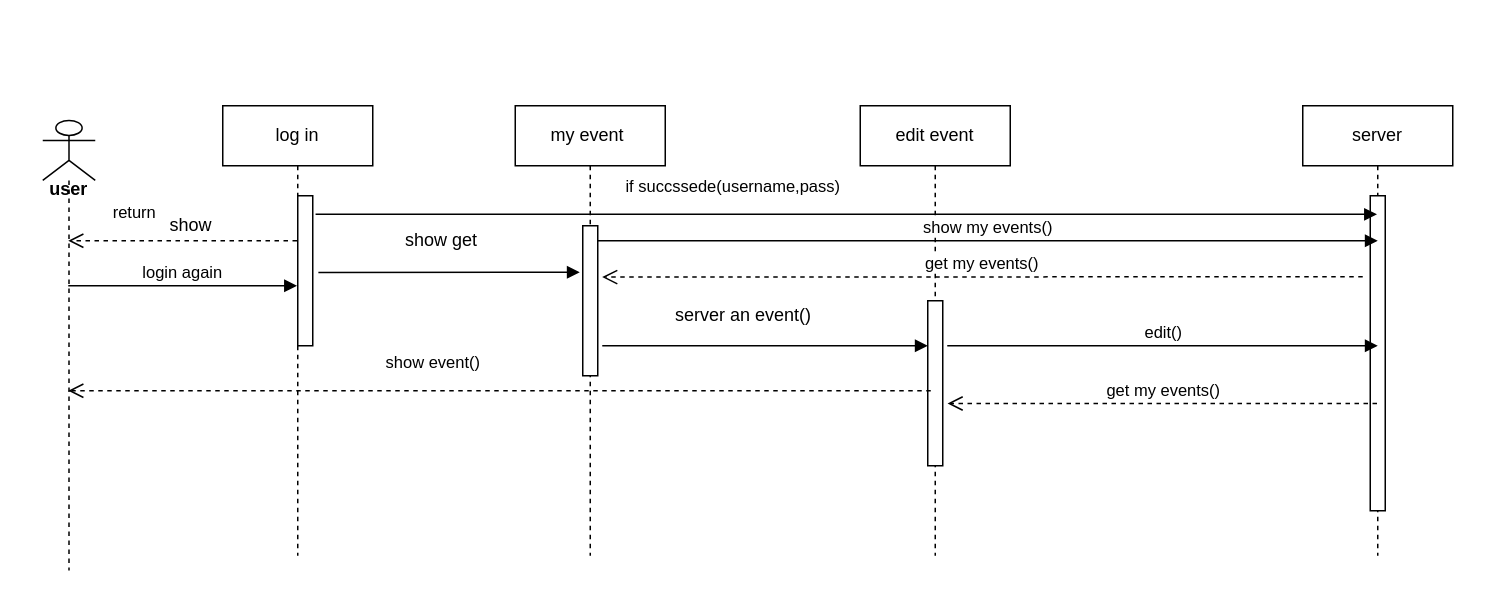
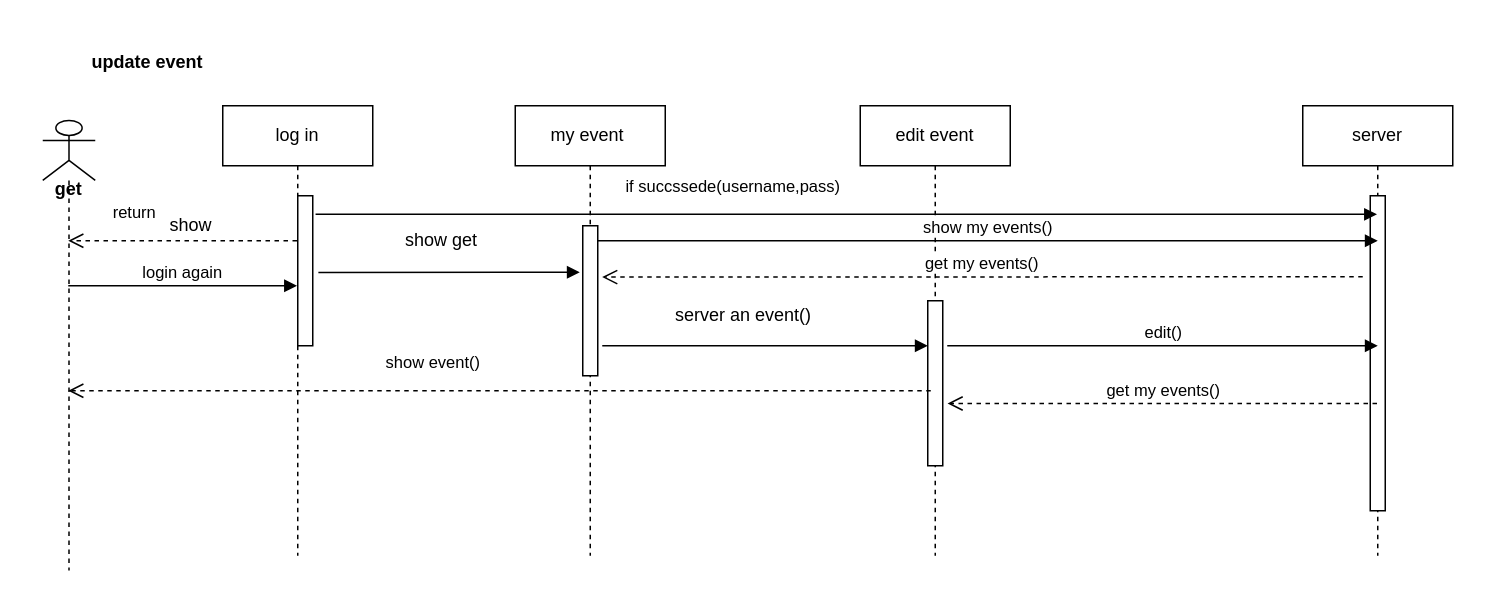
  <mxCell id="0" />
  <mxCell id="1" parent="0" />
  <mxCell id="2" value="edit event" style="shape=umlLifeline;perimeter=lifelinePerimeter;whiteSpace=wrap;html=1;container=1;collapsible=0;recursiveResize=0;outlineConnect=0;" vertex="1" parent="1"><mxGeometry x="573" y="70" width="100" height="300" as="geometry" /></mxCell>
  <mxCell id="3" value="" style="html=1;points=[];perimeter=orthogonalPerimeter;" vertex="1" parent="2"><mxGeometry x="45" y="130" width="10" height="110" as="geometry" /></mxCell>
  <mxCell id="4" value="server" style="shape=umlLifeline;perimeter=lifelinePerimeter;whiteSpace=wrap;html=1;container=1;collapsible=0;recursiveResize=0;outlineConnect=0;" vertex="1" parent="1"><mxGeometry x="868" y="70" width="100" height="300" as="geometry" /></mxCell>
  <mxCell id="5" value="" style="html=1;points=[];perimeter=orthogonalPerimeter;" vertex="1" parent="4"><mxGeometry x="45" y="60" width="10" height="210" as="geometry" /></mxCell>
  <mxCell id="6" value="" style="shape=umlLifeline;participant=umlActor;perimeter=lifelinePerimeter;whiteSpace=wrap;html=1;container=1;collapsible=0;recursiveResize=0;verticalAlign=top;spacingTop=36;labelBackgroundColor=#ffffff;outlineConnect=0;" vertex="1" parent="1"><mxGeometry x="28" y="79.8" width="35" height="300" as="geometry" /></mxCell>
- <mxCell id="7" value="user" style="text;align=center;fontStyle=1;verticalAlign=middle;spacingLeft=3;spacingRight=3;strokeColor=none;rotatable=0;points=[[0,0.5],[1,0.5]];portConstraint=eastwest;" vertex="1" parent="6"><mxGeometry x="-7.5" y="40.2" width="50" height="10" as="geometry" /></mxCell>
+ <mxCell id="7" value="get" style="text;align=center;fontStyle=1;verticalAlign=middle;spacingLeft=3;spacingRight=3;strokeColor=none;rotatable=0;points=[[0,0.5],[1,0.5]];portConstraint=eastwest;" vertex="1" parent="6"><mxGeometry x="-7.5" y="40.2" width="50" height="10" as="geometry" /></mxCell>
+ <mxCell id="8" value="update event" style="text;align=center;fontStyle=1;verticalAlign=middle;spacingLeft=3;spacingRight=3;strokeColor=none;rotatable=0;points=[[0,0.5],[1,0.5]];portConstraint=eastwest;" vertex="1" parent="1"><mxGeometry x="53" y="20" width="90" height="40" as="geometry" /></mxCell>
  <mxCell id="9" value="server an event()" style="text;html=1;resizable=0;points=[];autosize=1;align=left;verticalAlign=top;spacingTop=-4;" vertex="1" parent="1"><mxGeometry x="448" y="200" width="110" height="20" as="geometry" /></mxCell>
  <mxCell id="10" value="edit()" style="html=1;verticalAlign=bottom;endArrow=block;" edge="1" parent="1"><mxGeometry width="80" relative="1" as="geometry"><mxPoint x="631" y="230" as="sourcePoint" /><mxPoint x="918" y="230" as="targetPoint" /></mxGeometry></mxCell>
  <mxCell id="11" value="get my events()" style="html=1;verticalAlign=bottom;endArrow=open;dashed=1;endSize=8;entryX=1.32;entryY=0.623;entryDx=0;entryDy=0;entryPerimeter=0;" edge="1" parent="1" source="4" target="3"><mxGeometry relative="1" as="geometry"><mxPoint x="798" y="230" as="sourcePoint" /><mxPoint x="718" y="230" as="targetPoint" /></mxGeometry></mxCell>
  <mxCell id="12" value="show event()&lt;br&gt;" style="html=1;verticalAlign=bottom;endArrow=open;dashed=1;endSize=8;" edge="1" parent="1" target="6"><mxGeometry x="0.154" y="-10" relative="1" as="geometry"><mxPoint x="620" y="260" as="sourcePoint" /><mxPoint x="518" y="249.5" as="targetPoint" /><Array as="points"><mxPoint x="598" y="260" /></Array><mxPoint as="offset" /></mxGeometry></mxCell>
  <mxCell id="13" value="my event&amp;nbsp;" style="shape=umlLifeline;perimeter=lifelinePerimeter;whiteSpace=wrap;html=1;container=1;collapsible=0;recursiveResize=0;outlineConnect=0;" vertex="1" parent="1"><mxGeometry x="343" y="70" width="100" height="300" as="geometry" /></mxCell>
  <mxCell id="14" value="" style="html=1;points=[];perimeter=orthogonalPerimeter;" vertex="1" parent="13"><mxGeometry x="45" y="80" width="10" height="100" as="geometry" /></mxCell>
  <mxCell id="15" value="log in" style="shape=umlLifeline;perimeter=lifelinePerimeter;whiteSpace=wrap;html=1;container=1;collapsible=0;recursiveResize=0;outlineConnect=0;" vertex="1" parent="1"><mxGeometry x="148" y="70" width="100" height="300" as="geometry" /></mxCell>
  <mxCell id="16" value="" style="html=1;points=[];perimeter=orthogonalPerimeter;" vertex="1" parent="15"><mxGeometry x="50" y="60" width="10" height="100" as="geometry" /></mxCell>
  <mxCell id="17" value="if succssede(username,pass)" style="html=1;verticalAlign=bottom;endArrow=block;exitX=1.188;exitY=0.124;exitDx=0;exitDy=0;exitPerimeter=0;" edge="1" target="4" parent="1" source="16"><mxGeometry x="-0.213" y="9" relative="1" as="geometry"><mxPoint x="208" y="130" as="sourcePoint" /><mxPoint y="140" as="targetPoint" x="298" /><mxPoint as="offset" /></mxGeometry></mxCell>
  <mxCell id="18" value="return" style="html=1;verticalAlign=bottom;endArrow=open;dashed=1;endSize=8;" edge="1" source="15" parent="1" target="6"><mxGeometry x="0.434" y="-10" relative="1" as="geometry"><mxPoint x="158" y="206" as="targetPoint" /><Array as="points"><mxPoint x="98" y="160" /></Array><mxPoint as="offset" /></mxGeometry></mxCell>
  <mxCell id="19" value="" style="html=1;verticalAlign=bottom;endArrow=block;" edge="1" parent="1"><mxGeometry width="80" relative="1" as="geometry"><mxPoint x="401" y="230" as="sourcePoint" /><mxPoint x="618" y="230" as="targetPoint" /><Array as="points"><mxPoint x="428" y="230" /><mxPoint x="528" y="230" /></Array></mxGeometry></mxCell>
  <mxCell id="20" value="show my events()" style="html=1;verticalAlign=bottom;endArrow=block;" edge="1" parent="1"><mxGeometry width="80" relative="1" as="geometry"><mxPoint x="398" y="160" as="sourcePoint" /><mxPoint x="918" y="160" as="targetPoint" /></mxGeometry></mxCell>
  <mxCell id="21" value="get my events()" style="html=1;verticalAlign=bottom;endArrow=open;dashed=1;endSize=8;entryX=1.294;entryY=0.342;entryDx=0;entryDy=0;entryPerimeter=0;" edge="1" parent="1" target="14"><mxGeometry relative="1" as="geometry"><mxPoint x="908" y="184" as="sourcePoint" /><mxPoint x="18" y="400" as="targetPoint" /></mxGeometry></mxCell>
  <mxCell id="22" value="" style="html=1;verticalAlign=bottom;endArrow=block;exitX=1.376;exitY=0.512;exitDx=0;exitDy=0;exitPerimeter=0;" edge="1" parent="1" source="16"><mxGeometry width="80" relative="1" as="geometry"><mxPoint x="18" y="400" as="sourcePoint" /><mxPoint x="386" y="181" as="targetPoint" /><Array as="points" /></mxGeometry></mxCell>
  <mxCell id="23" value="show get" style="text;html=1;resizable=0;points=[];autosize=1;align=left;verticalAlign=top;spacingTop=-4;" vertex="1" parent="1"><mxGeometry x="268" y="150" width="80" height="20" as="geometry" /></mxCell>
  <mxCell id="24" value="login again" style="html=1;verticalAlign=bottom;endArrow=block;" edge="1" parent="1" source="6" target="15"><mxGeometry width="80" relative="1" as="geometry"><mxPoint x="8" y="430" as="sourcePoint" /><mxPoint x="88" y="430" as="targetPoint" /><Array as="points"><mxPoint x="98" y="190" /></Array></mxGeometry></mxCell>
  <mxCell id="25" value="show" style="text;html=1;resizable=0;points=[];autosize=1;align=left;verticalAlign=top;spacingTop=-4;" vertex="1" parent="1"><mxGeometry x="110.5" y="140" width="40" height="20" as="geometry" /></mxCell>
